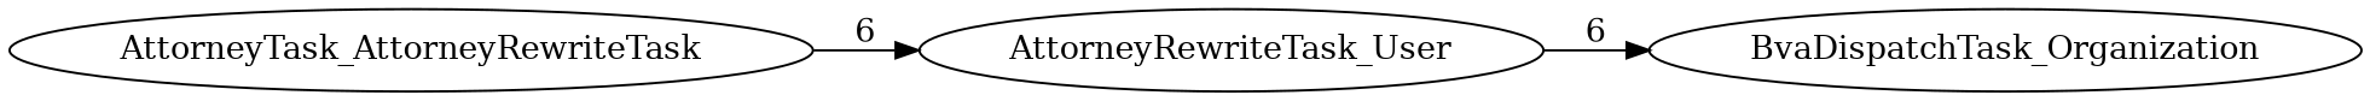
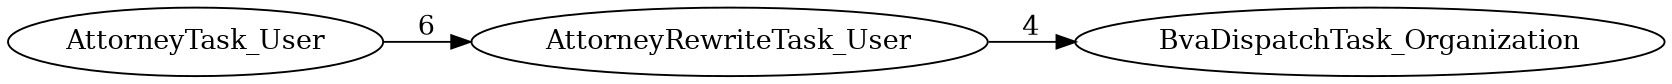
  digraph {
    rankdir=LR
-   AttorneyTask_User [label=AttorneyTask_AttorneyRewriteTask]
+   AttorneyTask_User
    AttorneyRewriteTask_User
    BvaDispatchTask_Organization
    AttorneyTask_User -> AttorneyRewriteTask_User [label=6]
-   AttorneyRewriteTask_User -> BvaDispatchTask_Organization [label=6]
+   AttorneyRewriteTask_User -> BvaDispatchTask_Organization [label=4]
  }
